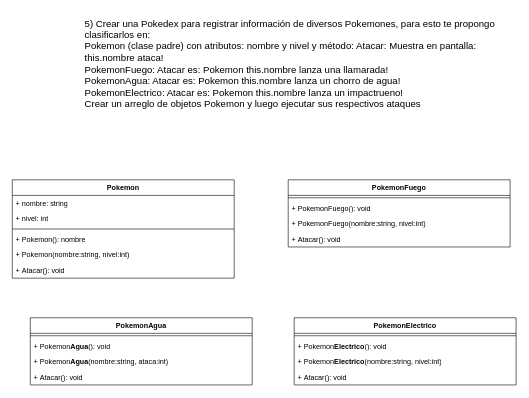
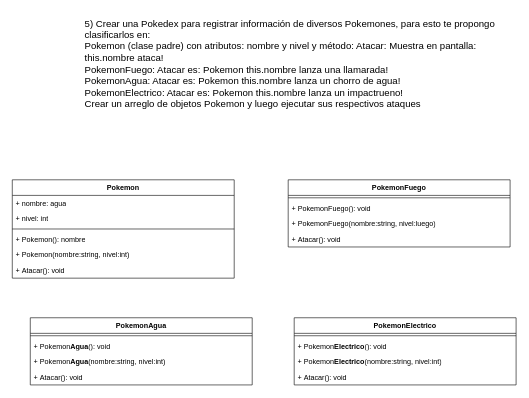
  <mxCell id="0" />
  <mxCell id="1" parent="0" />
  <mxCell id="2" value="5) Crear una Pokedex para registrar información de diversos Pokemones, para esto te propongo&lt;br&gt;clasificarlos en:&lt;br&gt;Pokemon (clase padre) con atributos: nombre y nivel y método: Atacar: Muestra en pantalla:&lt;br&gt;this.nombre ataca!&lt;br&gt;PokemonFuego: Atacar es: Pokemon this.nombre lanza una llamarada!&lt;br&gt;PokemonAgua: Atacar es: Pokemon this.nombre lanza un chorro de agua!&lt;br&gt;PokemonElectrico: Atacar es: Pokemon this.nombre lanza un impactrueno!&lt;br&gt;Crear un arreglo de objetos Pokemon y luego ejecutar sus respectivos ataques" style="text;html=1;align=left;verticalAlign=middle;resizable=0;points=[];autosize=1;strokeColor=none;fillColor=none;fontSize=16;" vertex="1" parent="1"><mxGeometry x="139" y="20" width="710" height="170" as="geometry" /></mxCell>
  <mxCell id="3" value="Pokemon" style="swimlane;fontStyle=1;align=center;verticalAlign=top;childLayout=stackLayout;horizontal=1;startSize=26;horizontalStack=0;resizeParent=1;resizeParentMax=0;resizeLast=0;collapsible=1;marginBottom=0;whiteSpace=wrap;html=1;" vertex="1" parent="1"><mxGeometry x="20" y="299" width="370" height="164" as="geometry" /></mxCell>
- <mxCell id="4" value="+ nombre: string" style="text;strokeColor=none;fillColor=none;align=left;verticalAlign=top;spacingLeft=4;spacingRight=4;overflow=hidden;rotatable=0;points=[[0,0.5],[1,0.5]];portConstraint=eastwest;whiteSpace=wrap;html=1;" vertex="1" parent="3"><mxGeometry y="26" width="370" height="26" as="geometry" /></mxCell>
+ <mxCell id="4" value="+ nombre: agua" style="text;strokeColor=none;fillColor=none;align=left;verticalAlign=top;spacingLeft=4;spacingRight=4;overflow=hidden;rotatable=0;points=[[0,0.5],[1,0.5]];portConstraint=eastwest;whiteSpace=wrap;html=1;" vertex="1" parent="3"><mxGeometry y="26" width="370" height="26" as="geometry" /></mxCell>
  <mxCell id="5" value="+ nivel: int" style="text;strokeColor=none;fillColor=none;align=left;verticalAlign=top;spacingLeft=4;spacingRight=4;overflow=hidden;rotatable=0;points=[[0,0.5],[1,0.5]];portConstraint=eastwest;whiteSpace=wrap;html=1;" vertex="1" parent="3"><mxGeometry y="52" width="370" height="26" as="geometry" /></mxCell>
  <mxCell id="6" value="" style="line;strokeWidth=1;fillColor=none;align=left;verticalAlign=middle;spacingTop=-1;spacingLeft=3;spacingRight=3;rotatable=0;labelPosition=right;points=[];portConstraint=eastwest;strokeColor=inherit;" vertex="1" parent="3"><mxGeometry y="78" width="370" height="8" as="geometry" /></mxCell>
  <mxCell id="7" value="+ Pokemon(): nombre" style="text;strokeColor=none;fillColor=none;align=left;verticalAlign=top;spacingLeft=4;spacingRight=4;overflow=hidden;rotatable=0;points=[[0,0.5],[1,0.5]];portConstraint=eastwest;whiteSpace=wrap;html=1;" vertex="1" parent="3"><mxGeometry y="86" width="370" height="26" as="geometry" /></mxCell>
  <mxCell id="8" value="+ Pokemon&lt;span style=&quot;background-color: transparent;&quot;&gt;(nombre:string, nivel:int)&lt;/span&gt;" style="text;strokeColor=none;fillColor=none;align=left;verticalAlign=top;spacingLeft=4;spacingRight=4;overflow=hidden;rotatable=0;points=[[0,0.5],[1,0.5]];portConstraint=eastwest;whiteSpace=wrap;html=1;" vertex="1" parent="3"><mxGeometry y="112" width="370" height="26" as="geometry" /></mxCell>
  <mxCell id="9" value="+&amp;nbsp;&lt;span style=&quot;background-color: transparent;&quot;&gt;Atacar(): void&lt;/span&gt;&lt;div&gt;&lt;span style=&quot;background-color: transparent; color: light-dark(rgb(0, 0, 0), rgb(255, 255, 255));&quot;&gt;&lt;br&gt;&lt;/span&gt;&lt;/div&gt;" style="text;strokeColor=none;fillColor=none;align=left;verticalAlign=top;spacingLeft=4;spacingRight=4;overflow=hidden;rotatable=0;points=[[0,0.5],[1,0.5]];portConstraint=eastwest;whiteSpace=wrap;html=1;" vertex="1" parent="3"><mxGeometry y="138" width="370" height="26" as="geometry" /></mxCell>
  <mxCell id="10" value="PokemonFuego" style="swimlane;fontStyle=1;align=center;verticalAlign=top;childLayout=stackLayout;horizontal=1;startSize=26;horizontalStack=0;resizeParent=1;resizeParentMax=0;resizeLast=0;collapsible=1;marginBottom=0;whiteSpace=wrap;html=1;" vertex="1" parent="1"><mxGeometry x="480" y="299" width="370" height="112" as="geometry" /></mxCell>
  <mxCell id="11" value="" style="line;strokeWidth=1;fillColor=none;align=left;verticalAlign=middle;spacingTop=-1;spacingLeft=3;spacingRight=3;rotatable=0;labelPosition=right;points=[];portConstraint=eastwest;strokeColor=inherit;" vertex="1" parent="10"><mxGeometry y="26" width="370" height="8" as="geometry" /></mxCell>
  <mxCell id="12" value="+ PokemonFuego(): void" style="text;strokeColor=none;fillColor=none;align=left;verticalAlign=top;spacingLeft=4;spacingRight=4;overflow=hidden;rotatable=0;points=[[0,0.5],[1,0.5]];portConstraint=eastwest;whiteSpace=wrap;html=1;" vertex="1" parent="10"><mxGeometry y="34" width="370" height="26" as="geometry" /></mxCell>
- <mxCell id="13" value="+ PokemonFuego&lt;span style=&quot;background-color: transparent;&quot;&gt;(nombre:string, nivel:int)&lt;/span&gt;" style="text;strokeColor=none;fillColor=none;align=left;verticalAlign=top;spacingLeft=4;spacingRight=4;overflow=hidden;rotatable=0;points=[[0,0.5],[1,0.5]];portConstraint=eastwest;whiteSpace=wrap;html=1;" vertex="1" parent="10"><mxGeometry y="60" width="370" height="26" as="geometry" /></mxCell>
+ <mxCell id="13" value="+ PokemonFuego&lt;span style=&quot;background-color: transparent;&quot;&gt;(nombre:string, nivel:luego)&lt;/span&gt;" style="text;strokeColor=none;fillColor=none;align=left;verticalAlign=top;spacingLeft=4;spacingRight=4;overflow=hidden;rotatable=0;points=[[0,0.5],[1,0.5]];portConstraint=eastwest;whiteSpace=wrap;html=1;" vertex="1" parent="10"><mxGeometry y="60" width="370" height="26" as="geometry" /></mxCell>
  <mxCell id="14" value="+&amp;nbsp;&lt;span style=&quot;background-color: transparent;&quot;&gt;Atacar(): void&lt;/span&gt;&lt;div&gt;&lt;span style=&quot;background-color: transparent; color: light-dark(rgb(0, 0, 0), rgb(255, 255, 255));&quot;&gt;&lt;br&gt;&lt;/span&gt;&lt;/div&gt;" style="text;strokeColor=none;fillColor=none;align=left;verticalAlign=top;spacingLeft=4;spacingRight=4;overflow=hidden;rotatable=0;points=[[0,0.5],[1,0.5]];portConstraint=eastwest;whiteSpace=wrap;html=1;" vertex="1" parent="10"><mxGeometry y="86" width="370" height="26" as="geometry" /></mxCell>
  <mxCell id="15" value="PokemonAgua" style="swimlane;fontStyle=1;align=center;verticalAlign=top;childLayout=stackLayout;horizontal=1;startSize=26;horizontalStack=0;resizeParent=1;resizeParentMax=0;resizeLast=0;collapsible=1;marginBottom=0;whiteSpace=wrap;html=1;" vertex="1" parent="1"><mxGeometry x="50" y="529" width="370" height="112" as="geometry" /></mxCell>
  <mxCell id="16" value="" style="line;strokeWidth=1;fillColor=none;align=left;verticalAlign=middle;spacingTop=-1;spacingLeft=3;spacingRight=3;rotatable=0;labelPosition=right;points=[];portConstraint=eastwest;strokeColor=inherit;" vertex="1" parent="15"><mxGeometry y="26" width="370" height="8" as="geometry" /></mxCell>
  <mxCell id="17" value="+ Pokemon&lt;span style=&quot;font-weight: 700; text-align: center;&quot;&gt;Agua&lt;/span&gt;(): void" style="text;strokeColor=none;fillColor=none;align=left;verticalAlign=top;spacingLeft=4;spacingRight=4;overflow=hidden;rotatable=0;points=[[0,0.5],[1,0.5]];portConstraint=eastwest;whiteSpace=wrap;html=1;" vertex="1" parent="15"><mxGeometry y="34" width="370" height="26" as="geometry" /></mxCell>
- <mxCell id="18" value="+ Pokemon&lt;span style=&quot;font-weight: 700; text-align: center;&quot;&gt;Agua&lt;/span&gt;&lt;span style=&quot;background-color: transparent;&quot;&gt;(nombre:string, ataca:int)&lt;/span&gt;" style="text;strokeColor=none;fillColor=none;align=left;verticalAlign=top;spacingLeft=4;spacingRight=4;overflow=hidden;rotatable=0;points=[[0,0.5],[1,0.5]];portConstraint=eastwest;whiteSpace=wrap;html=1;" vertex="1" parent="15"><mxGeometry y="60" width="370" height="26" as="geometry" /></mxCell>
+ <mxCell id="18" value="+ Pokemon&lt;span style=&quot;font-weight: 700; text-align: center;&quot;&gt;Agua&lt;/span&gt;&lt;span style=&quot;background-color: transparent;&quot;&gt;(nombre:string, nivel:int)&lt;/span&gt;" style="text;strokeColor=none;fillColor=none;align=left;verticalAlign=top;spacingLeft=4;spacingRight=4;overflow=hidden;rotatable=0;points=[[0,0.5],[1,0.5]];portConstraint=eastwest;whiteSpace=wrap;html=1;" vertex="1" parent="15"><mxGeometry y="60" width="370" height="26" as="geometry" /></mxCell>
  <mxCell id="19" value="+&amp;nbsp;&lt;span style=&quot;background-color: transparent;&quot;&gt;Atacar(): void&lt;/span&gt;&lt;div&gt;&lt;span style=&quot;background-color: transparent; color: light-dark(rgb(0, 0, 0), rgb(255, 255, 255));&quot;&gt;&lt;br&gt;&lt;/span&gt;&lt;/div&gt;" style="text;strokeColor=none;fillColor=none;align=left;verticalAlign=top;spacingLeft=4;spacingRight=4;overflow=hidden;rotatable=0;points=[[0,0.5],[1,0.5]];portConstraint=eastwest;whiteSpace=wrap;html=1;" vertex="1" parent="15"><mxGeometry y="86" width="370" height="26" as="geometry" /></mxCell>
  <mxCell id="20" value="PokemonElectrico" style="swimlane;fontStyle=1;align=center;verticalAlign=top;childLayout=stackLayout;horizontal=1;startSize=26;horizontalStack=0;resizeParent=1;resizeParentMax=0;resizeLast=0;collapsible=1;marginBottom=0;whiteSpace=wrap;html=1;" vertex="1" parent="1"><mxGeometry x="490" y="529" width="370" height="112" as="geometry" /></mxCell>
  <mxCell id="21" value="" style="line;strokeWidth=1;fillColor=none;align=left;verticalAlign=middle;spacingTop=-1;spacingLeft=3;spacingRight=3;rotatable=0;labelPosition=right;points=[];portConstraint=eastwest;strokeColor=inherit;" vertex="1" parent="20"><mxGeometry y="26" width="370" height="8" as="geometry" /></mxCell>
  <mxCell id="22" value="&lt;div style=&quot;text-align: center;&quot;&gt;&lt;span style=&quot;background-color: transparent; color: light-dark(rgb(0, 0, 0), rgb(255, 255, 255));&quot;&gt;+ Pokemon&lt;b&gt;Electrico&lt;/b&gt;&lt;/span&gt;&lt;span style=&quot;background-color: transparent; color: light-dark(rgb(0, 0, 0), rgb(255, 255, 255));&quot;&gt;(): void&lt;/span&gt;&lt;/div&gt;" style="text;strokeColor=none;fillColor=none;align=left;verticalAlign=top;spacingLeft=4;spacingRight=4;overflow=hidden;rotatable=0;points=[[0,0.5],[1,0.5]];portConstraint=eastwest;whiteSpace=wrap;html=1;" vertex="1" parent="20"><mxGeometry y="34" width="370" height="26" as="geometry" /></mxCell>
  <mxCell id="23" value="+&amp;nbsp;&lt;span style=&quot;text-align: center;&quot;&gt;Pokemon&lt;/span&gt;&lt;b style=&quot;text-align: center;&quot;&gt;Electrico&lt;/b&gt;&lt;span style=&quot;background-color: transparent;&quot;&gt;(nombre:string, nivel:int)&lt;/span&gt;" style="text;strokeColor=none;fillColor=none;align=left;verticalAlign=top;spacingLeft=4;spacingRight=4;overflow=hidden;rotatable=0;points=[[0,0.5],[1,0.5]];portConstraint=eastwest;whiteSpace=wrap;html=1;" vertex="1" parent="20"><mxGeometry y="60" width="370" height="26" as="geometry" /></mxCell>
  <mxCell id="24" value="+&amp;nbsp;&lt;span style=&quot;background-color: transparent;&quot;&gt;Atacar(): void&lt;/span&gt;&lt;div&gt;&lt;span style=&quot;background-color: transparent; color: light-dark(rgb(0, 0, 0), rgb(255, 255, 255));&quot;&gt;&lt;br&gt;&lt;/span&gt;&lt;/div&gt;" style="text;strokeColor=none;fillColor=none;align=left;verticalAlign=top;spacingLeft=4;spacingRight=4;overflow=hidden;rotatable=0;points=[[0,0.5],[1,0.5]];portConstraint=eastwest;whiteSpace=wrap;html=1;" vertex="1" parent="20"><mxGeometry y="86" width="370" height="26" as="geometry" /></mxCell>
